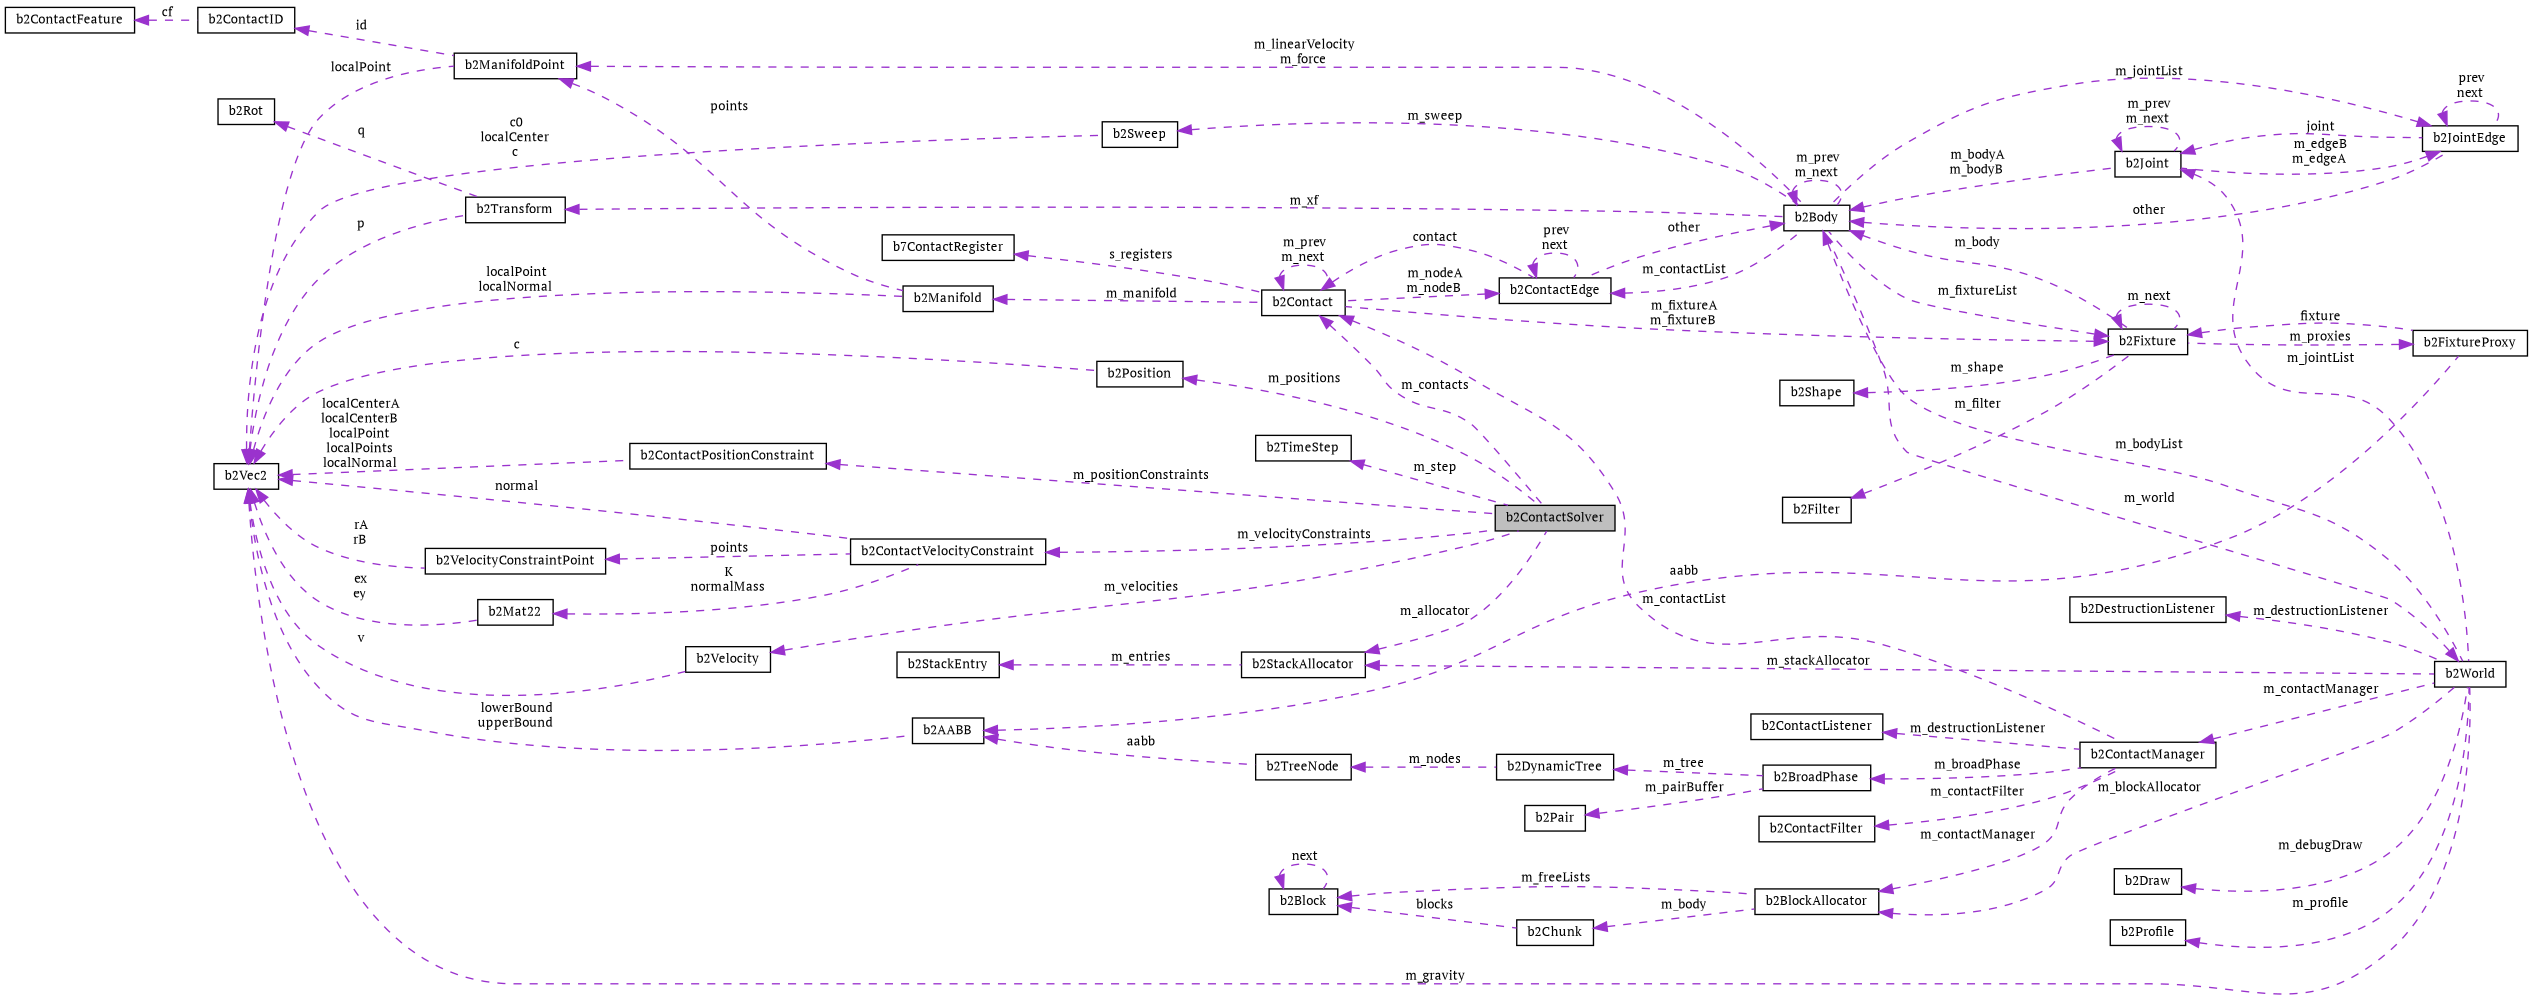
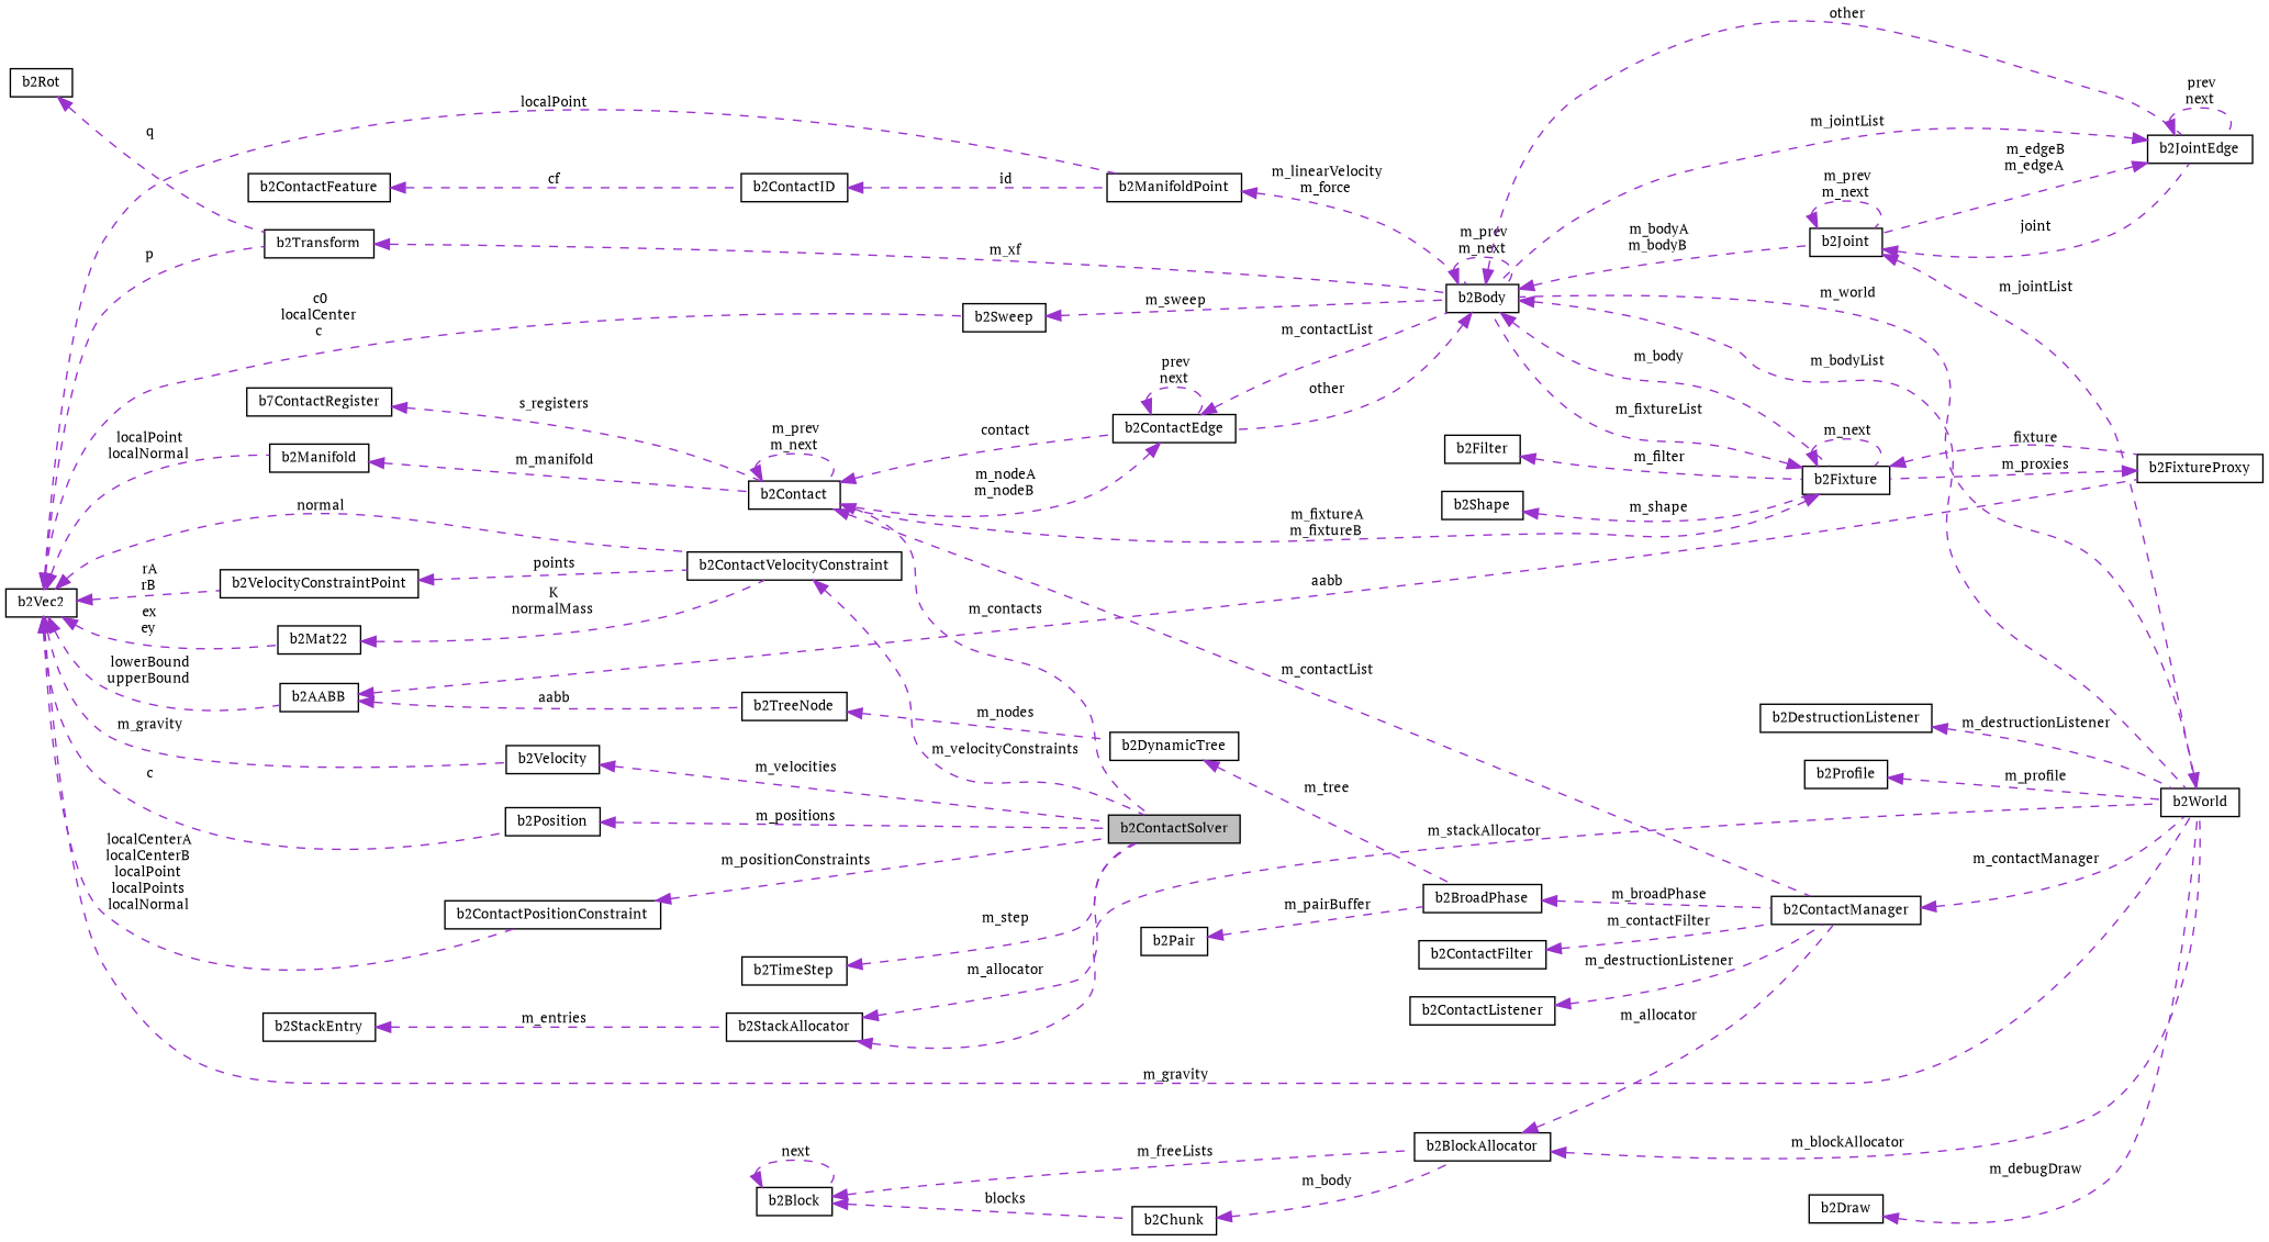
  digraph {
    fontname="PT Serif"
    rankdir=LR
    node [color=black fillcolor=white fontname="PT Serif" fontsize=10 shape=record style=filled]
    edge [color=darkorchid3 dir=back fontname="PT Serif" fontsize=10 labelfontname=Helvetica labelfontsize=10 style=dashed]
    n1 [fillcolor=grey75 fontcolor=black height=0.2 label=b2ContactSolver width=0.4]
    n2 [height=0.2 label=b2TimeStep width=0.4]
    n3 [height=0.2 label=b2ContactPositionConstraint width=0.4]
    n4 [height=0.2 label=b2Vec2 width=0.4]
    n5 [height=0.2 label=b2ContactVelocityConstraint width=0.4]
    n6 [height=0.2 label=b2VelocityConstraintPoint width=0.4]
    n7 [height=0.2 label=b2Mat22 width=0.4]
    n8 [height=0.2 label=b2Manifold width=0.4]
    n9 [height=0.2 label=b2ManifoldPoint width=0.4]
    n10 [height=0.2 label=b2Sweep width=0.4]
    n11 [height=0.2 label=b2Transform width=0.4]
    n12 [height=0.2 label=b2World width=0.4]
    n13 [height=0.2 label=b2AABB width=0.4]
    n14 [height=0.2 label=b2Velocity width=0.4]
    n15 [height=0.2 label=b2Position width=0.4]
    n16 [height=0.2 label=b2Contact width=0.4]
    n17 [height=0.2 label=b2Body width=0.4]
    n18 [height=0.2 label=b2ContactEdge width=0.4]
    n19 [height=0.2 label=b2Fixture width=0.4]
    n20 [height=0.2 label=b2JointEdge width=0.4]
    n21 [height=0.2 label=b2Joint width=0.4]
    n22 [height=0.2 label=b2FixtureProxy width=0.4]
    n23 [height=0.2 label=b2TreeNode width=0.4]
    n24 [height=0.2 label=b2ContactManager width=0.4]
    n25 [height=0.2 label=b7ContactRegister width=0.4]
    n26 [height=0.2 label=b2ContactID width=0.4]
    n27 [height=0.2 label=b2ContactFeature width=0.4]
    n28 [height=0.2 label=b2Rot width=0.4]
    n29 [height=0.2 label=b2Draw width=0.4]
    n30 [height=0.2 label=b2Profile width=0.4]
    n31 [height=0.2 label=b2BlockAllocator width=0.4]
    n32 [height=0.2 label=b2Block width=0.4]
    n33 [height=0.2 label=b2Chunk width=0.4]
    n34 [height=0.2 label=b2DestructionListener width=0.4]
    n35 [height=0.2 label=b2BroadPhase width=0.4]
    n36 [height=0.2 label=b2Pair width=0.4]
    n37 [height=0.2 label=b2DynamicTree width=0.4]
    n38 [height=0.2 label=b2ContactFilter width=0.4]
    n39 [height=0.2 label=b2ContactListener width=0.4]
    n40 [height=0.2 label=b2StackAllocator width=0.4]
    n41 [height=0.2 label=b2StackEntry width=0.4]
    n42 [height=0.2 label=b2Shape width=0.4]
    n43 [height=0.2 label=b2Filter width=0.4]
    n2 -> n1 [label=" m_step"]
    n3 -> n1 [label=" m_positionConstraints"]
    n4 -> n3 [label=" localCenterA\nlocalCenterB\nlocalPoint\nlocalPoints\nlocalNormal"]
    n4 -> n5 [label=" normal"]
    n4 -> n6 [label=" rA\nrB"]
    n4 -> n7 [label=" ex\ney"]
    n4 -> n8 [label=" localPoint\nlocalNormal"]
    n4 -> n9 [label=" localPoint"]
    n4 -> n10 [label=" c0\nlocalCenter\nc"]
    n4 -> n11 [label=" p"]
    n4 -> n12 [label=" m_gravity"]
    n4 -> n13 [label=" lowerBound\nupperBound"]
-   n4 -> n14 [label=" v"]
+   n4 -> n14 [label=" m_gravity"]
    n4 -> n15 [label=" c"]
    n5 -> n1 [label=" m_velocityConstraints"]
    n6 -> n5 [label=" points"]
    n7 -> n5 [label=" K\nnormalMass"]
    n8 -> n16 [label=" m_manifold"]
-   n9 -> n8 [label=" points"]
    n9 -> n17 [label=" m_linearVelocity\nm_force"]
    n10 -> n17 [label=" m_sweep"]
    n11 -> n17 [label=" m_xf"]
    n12 -> n17 [label=" m_world"]
    n13 -> n22 [label=" aabb"]
    n13 -> n23 [label=" aabb"]
    n14 -> n1 [label=" m_velocities"]
    n15 -> n1 [label=" m_positions"]
    n16 -> n1 [label=" m_contacts"]
    n16 -> n16 [label=" m_prev\nm_next"]
    n16 -> n18 [label=" contact"]
    n16 -> n24 [label=" m_contactList"]
    n17 -> n12 [label=" m_bodyList"]
    n17 -> n17 [label=" m_prev\nm_next"]
    n17 -> n18 [label=" other"]
    n17 -> n19 [label=" m_body"]
    n17 -> n20 [label=" other"]
    n17 -> n21 [label=" m_bodyA\nm_bodyB"]
    n18 -> n16 [label=" m_nodeA\nm_nodeB"]
    n18 -> n17 [label=" m_contactList"]
    n18 -> n18 [label=" prev\nnext"]
    n19 -> n16 [label=" m_fixtureA\nm_fixtureB"]
    n19 -> n17 [label=" m_fixtureList"]
    n19 -> n19 [label=" m_next"]
    n19 -> n22 [label=" fixture"]
    n20 -> n17 [label=" m_jointList"]
    n20 -> n20 [label=" prev\nnext"]
    n20 -> n21 [label=" m_edgeB\nm_edgeA"]
    n21 -> n12 [label=" m_jointList"]
    n21 -> n20 [label=" joint"]
    n21 -> n21 [label=" m_prev\nm_next"]
    n22 -> n19 [label=" m_proxies"]
    n23 -> n37 [label=" m_nodes"]
    n24 -> n12 [label=" m_contactManager"]
    n25 -> n16 [label=" s_registers"]
    n26 -> n9 [label=" id"]
    n27 -> n26 [label=" cf"]
    n28 -> n11 [label=" q"]
    n29 -> n12 [label=" m_debugDraw"]
    n30 -> n12 [label=" m_profile"]
    n31 -> n12 [label=" m_blockAllocator"]
-   n31 -> n24 [label=" m_contactManager"]
+   n31 -> n24 [label=" m_allocator"]
    n32 -> n31 [label=" m_freeLists"]
    n32 -> n32 [label=" next"]
    n32 -> n33 [label=" blocks"]
    n33 -> n31 [label=" m_body"]
    n34 -> n12 [label=" m_destructionListener"]
    n35 -> n24 [label=" m_broadPhase"]
    n36 -> n35 [label=" m_pairBuffer"]
    n37 -> n35 [label=" m_tree"]
    n38 -> n24 [label=" m_contactFilter"]
    n39 -> n24 [label=" m_destructionListener"]
    n40 -> n1 [label=" m_allocator"]
    n40 -> n12 [label=" m_stackAllocator"]
    n41 -> n40 [label=" m_entries"]
    n42 -> n19 [label=" m_shape"]
    n43 -> n19 [label=" m_filter"]
  }
